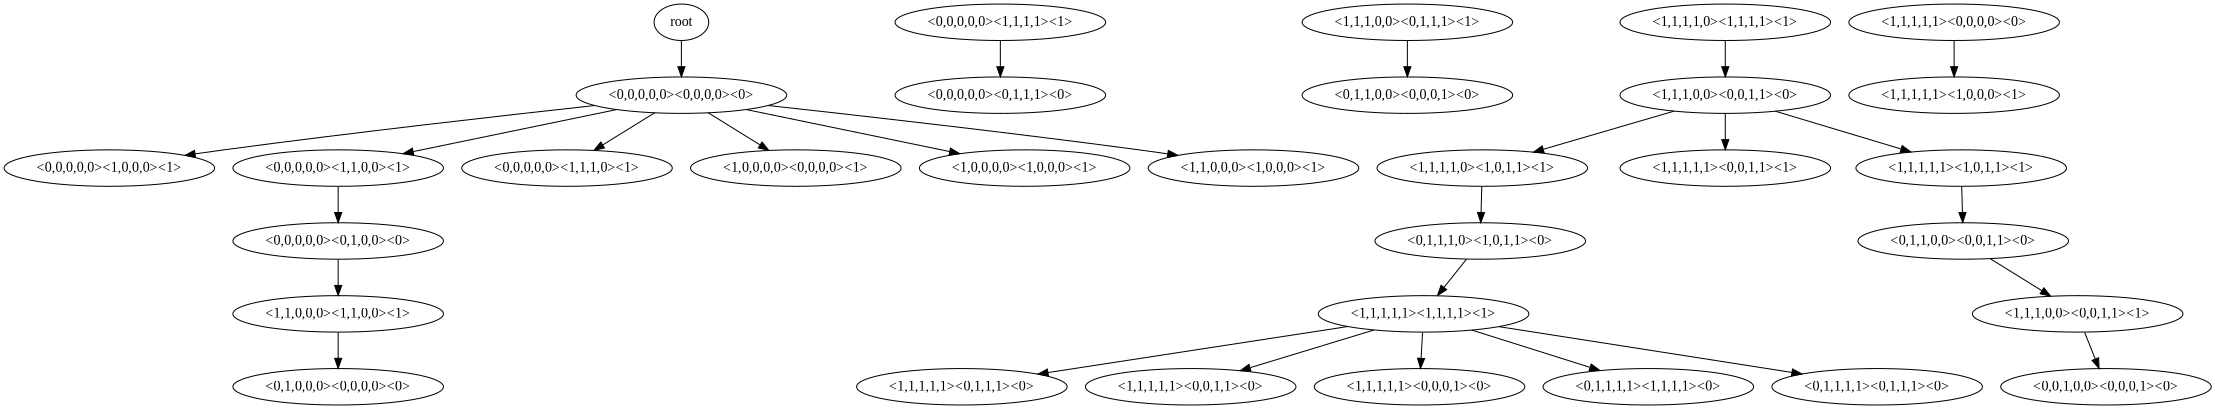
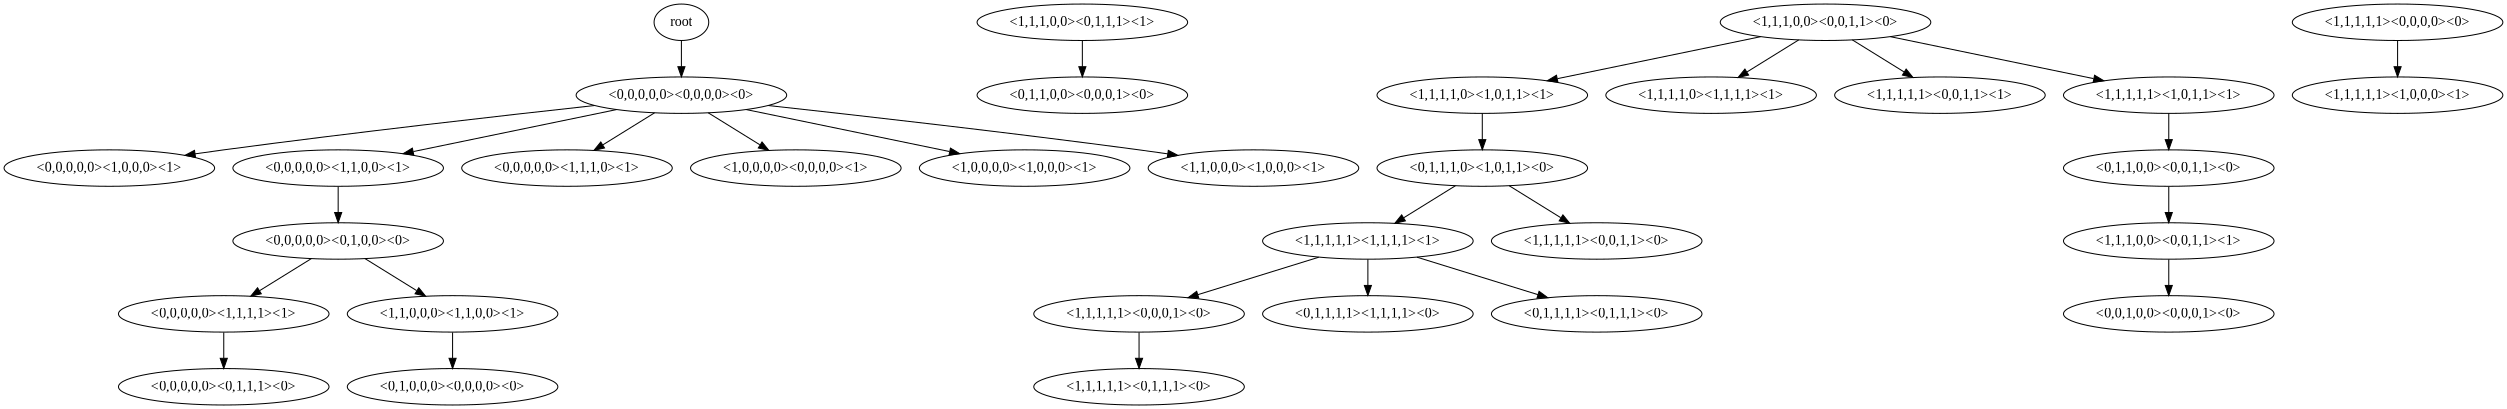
  digraph {
    fontname="Liberation Serif"
    node [fontname="Liberation Serif"]
    edge [fontname="Liberation Serif"]
    root
    "<0,0,0,0,0><0,0,0,0><0>"
    "<0,0,0,0,0><1,0,0,0><1>"
    "<0,0,0,0,0><1,1,0,0><1>"
    "<0,0,0,0,0><1,1,1,0><1>"
    "<1,0,0,0,0><0,0,0,0><1>"
    "<1,0,0,0,0><1,0,0,0><1>"
    "<1,1,0,0,0><1,0,0,0><1>"
    "<0,0,0,0,0><0,1,0,0><0>"
    "<0,0,0,0,0><1,1,1,1><1>"
    "<1,1,0,0,0><1,1,0,0><1>"
    "<0,0,0,0,0><0,1,1,1><0>"
    "<0,1,0,0,0><0,0,0,0><0>"
    "<1,1,1,0,0><0,1,1,1><1>"
    "<0,1,1,0,0><0,0,0,1><0>"
    "<1,1,1,0,0><0,0,1,1><0>"
    "<1,1,1,1,0><1,0,1,1><1>"
    "<1,1,1,1,0><1,1,1,1><1>"
    "<1,1,1,1,1><0,0,1,1><1>"
    "<1,1,1,1,1><1,0,1,1><1>"
    "<0,1,1,0,0><0,0,1,1><0>"
    "<1,1,1,0,0><0,0,1,1><1>"
    "<0,1,1,1,0><1,0,1,1><0>"
    "<0,0,1,0,0><0,0,0,1><0>"
    "<1,1,1,1,1><1,1,1,1><1>"
    "<1,1,1,1,1><0,0,0,0><0>"
    "<1,1,1,1,1><1,0,0,0><1>"
    "<1,1,1,1,1><0,1,1,1><0>"
    "<1,1,1,1,1><0,0,1,1><0>"
    "<1,1,1,1,1><0,0,0,1><0>"
    "<0,1,1,1,1><1,1,1,1><0>"
    "<0,1,1,1,1><0,1,1,1><0>"
    root -> "<0,0,0,0,0><0,0,0,0><0>"
    "<0,0,0,0,0><0,0,0,0><0>" -> "<0,0,0,0,0><1,0,0,0><1>"
    "<0,0,0,0,0><0,0,0,0><0>" -> "<0,0,0,0,0><1,1,0,0><1>"
    "<0,0,0,0,0><0,0,0,0><0>" -> "<0,0,0,0,0><1,1,1,0><1>"
    "<0,0,0,0,0><0,0,0,0><0>" -> "<1,0,0,0,0><0,0,0,0><1>"
    "<0,0,0,0,0><0,0,0,0><0>" -> "<1,0,0,0,0><1,0,0,0><1>"
    "<0,0,0,0,0><0,0,0,0><0>" -> "<1,1,0,0,0><1,0,0,0><1>"
    "<0,0,0,0,0><1,1,0,0><1>" -> "<0,0,0,0,0><0,1,0,0><0>"
+   "<0,0,0,0,0><0,1,0,0><0>" -> "<0,0,0,0,0><1,1,1,1><1>"
    "<0,0,0,0,0><0,1,0,0><0>" -> "<1,1,0,0,0><1,1,0,0><1>"
    "<0,0,0,0,0><1,1,1,1><1>" -> "<0,0,0,0,0><0,1,1,1><0>"
    "<1,1,0,0,0><1,1,0,0><1>" -> "<0,1,0,0,0><0,0,0,0><0>"
    "<1,1,1,0,0><0,1,1,1><1>" -> "<0,1,1,0,0><0,0,0,1><0>"
    "<1,1,1,0,0><0,0,1,1><0>" -> "<1,1,1,1,0><1,0,1,1><1>"
-   "<1,1,1,1,0><1,1,1,1><1>" -> "<1,1,1,0,0><0,0,1,1><0>"
+   "<1,1,1,0,0><0,0,1,1><0>" -> "<1,1,1,1,0><1,1,1,1><1>"
    "<1,1,1,0,0><0,0,1,1><0>" -> "<1,1,1,1,1><0,0,1,1><1>"
    "<1,1,1,0,0><0,0,1,1><0>" -> "<1,1,1,1,1><1,0,1,1><1>"
    "<1,1,1,1,0><1,0,1,1><1>" -> "<0,1,1,1,0><1,0,1,1><0>"
    "<1,1,1,1,1><1,0,1,1><1>" -> "<0,1,1,0,0><0,0,1,1><0>"
    "<0,1,1,0,0><0,0,1,1><0>" -> "<1,1,1,0,0><0,0,1,1><1>"
    "<1,1,1,0,0><0,0,1,1><1>" -> "<0,0,1,0,0><0,0,0,1><0>"
    "<0,1,1,1,0><1,0,1,1><0>" -> "<1,1,1,1,1><1,1,1,1><1>"
-   "<1,1,1,1,1><1,1,1,1><1>" -> "<1,1,1,1,1><0,1,1,1><0>"
-   "<1,1,1,1,1><1,1,1,1><1>" -> "<1,1,1,1,1><0,0,1,1><0>"
+   "<1,1,1,1,1><0,0,0,1><0>" -> "<1,1,1,1,1><0,1,1,1><0>"
+   "<0,1,1,1,0><1,0,1,1><0>" -> "<1,1,1,1,1><0,0,1,1><0>"
    "<1,1,1,1,1><1,1,1,1><1>" -> "<1,1,1,1,1><0,0,0,1><0>"
    "<1,1,1,1,1><1,1,1,1><1>" -> "<0,1,1,1,1><1,1,1,1><0>"
    "<1,1,1,1,1><1,1,1,1><1>" -> "<0,1,1,1,1><0,1,1,1><0>"
    "<1,1,1,1,1><0,0,0,0><0>" -> "<1,1,1,1,1><1,0,0,0><1>"
  }
